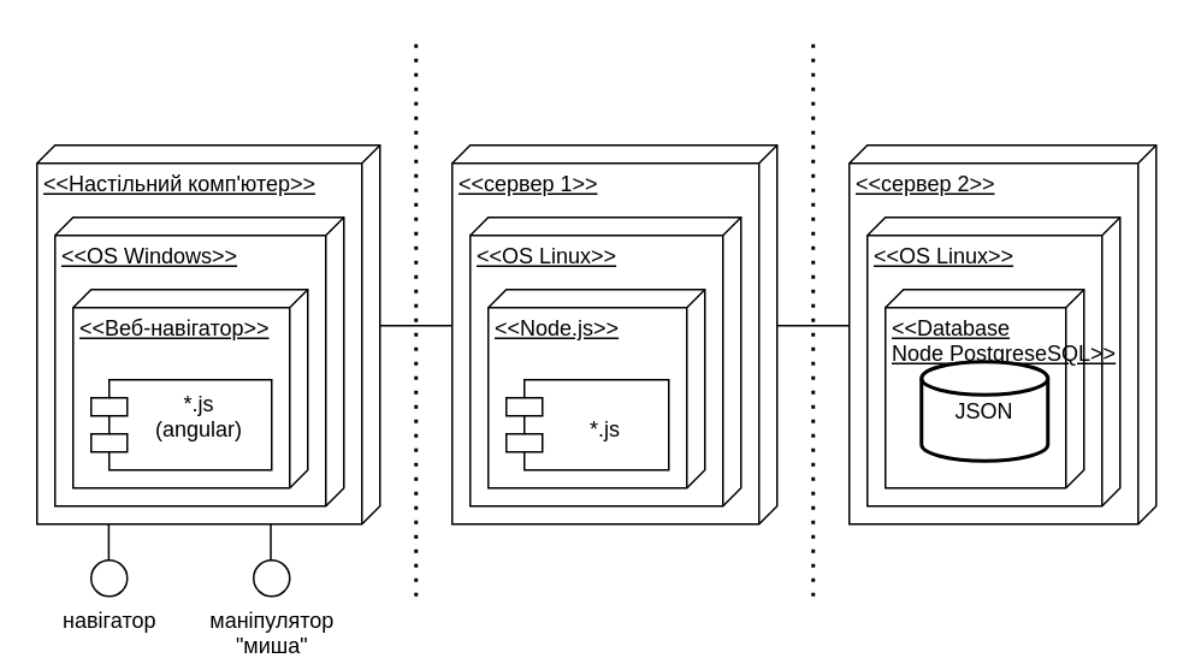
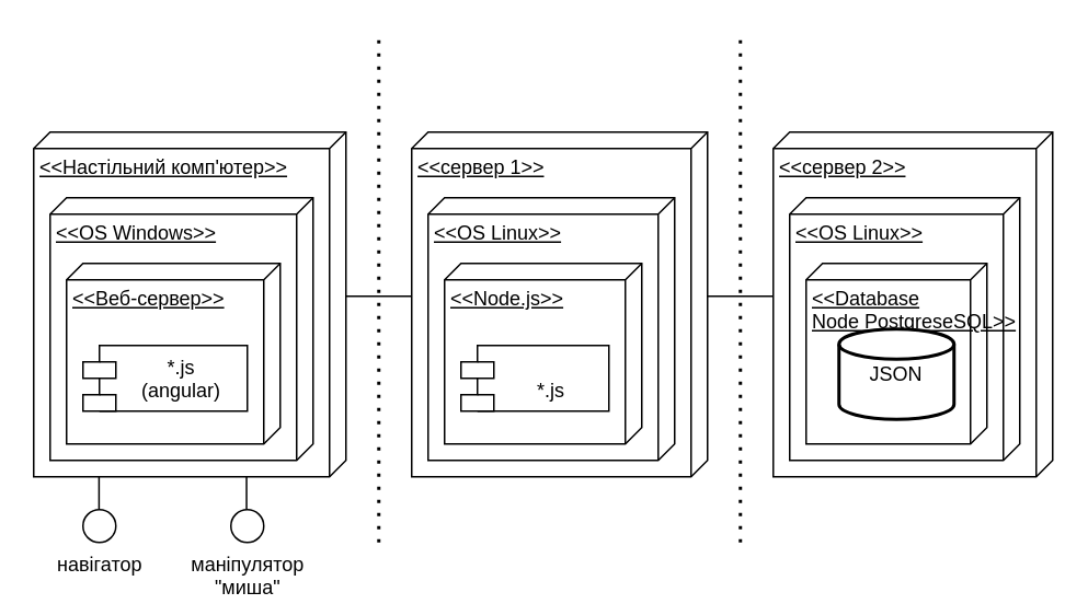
  <mxCell id="0" />
  <mxCell id="1" parent="0" />
  <mxCell id="2" value="&amp;lt;&amp;lt;Настільний комп'ютер&amp;gt;&amp;gt;" style="verticalAlign=top;align=left;spacingTop=8;spacingLeft=2;spacingRight=12;shape=cube;size=10;direction=south;fontStyle=4;html=1;" parent="1" vertex="1"><mxGeometry x="20" y="80" width="190" height="210" as="geometry" /></mxCell>
  <mxCell id="3" value="&amp;lt;&amp;lt;OS Windows&amp;gt;&amp;gt;" style="verticalAlign=top;align=left;spacingTop=8;spacingLeft=2;spacingRight=12;shape=cube;size=10;direction=south;fontStyle=4;html=1;" parent="1" vertex="1"><mxGeometry x="30" y="120" width="160" height="160" as="geometry" /></mxCell>
- <mxCell id="4" value="&amp;lt;&amp;lt;Веб-навігатор&amp;gt;&amp;gt;" style="verticalAlign=top;align=left;spacingTop=8;spacingLeft=2;spacingRight=12;shape=cube;size=10;direction=south;fontStyle=4;html=1;" parent="1" vertex="1"><mxGeometry x="40" y="160" width="130" height="110" as="geometry" /></mxCell>
+ <mxCell id="4" value="&amp;lt;&amp;lt;Веб-сервер&amp;gt;&amp;gt;" style="verticalAlign=top;align=left;spacingTop=8;spacingLeft=2;spacingRight=12;shape=cube;size=10;direction=south;fontStyle=4;html=1;" parent="1" vertex="1"><mxGeometry x="40" y="160" width="130" height="110" as="geometry" /></mxCell>
  <mxCell id="5" value="&amp;lt;&amp;lt;сервер 1&amp;gt;&amp;gt;" style="verticalAlign=top;align=left;spacingTop=8;spacingLeft=2;spacingRight=12;shape=cube;size=10;direction=south;fontStyle=4;html=1;" parent="1" vertex="1"><mxGeometry x="250" y="80" width="180" height="210" as="geometry" /></mxCell>
- <mxCell id="6" value="*.js&#10;(angular)" style="shape=module;align=left;spacingLeft=20;align=center;verticalAlign=top;" parent="1" vertex="1"><mxGeometry x="50" y="210" width="100" height="50" as="geometry" /></mxCell>
+ <mxCell id="6" value="*.js&#10;(angular)" style="shape=module;align=left;spacingLeft=20;align=center;verticalAlign=top;" parent="1" vertex="1"><mxGeometry x="50" y="210" width="100" height="40" as="geometry" /></mxCell>
  <mxCell id="7" value="&amp;lt;&amp;lt;OS Linux&amp;gt;&amp;gt;" style="verticalAlign=top;align=left;spacingTop=8;spacingLeft=2;spacingRight=12;shape=cube;size=10;direction=south;fontStyle=4;html=1;" parent="1" vertex="1"><mxGeometry x="260" y="120" width="150" height="160" as="geometry" /></mxCell>
  <mxCell id="8" value="&amp;lt;&amp;lt;Node.js&amp;gt;&amp;gt;" style="verticalAlign=top;align=left;spacingTop=8;spacingLeft=2;spacingRight=12;shape=cube;size=10;direction=south;fontStyle=4;html=1;" parent="1" vertex="1"><mxGeometry x="270" y="160" width="120" height="110" as="geometry" /></mxCell>
- <mxCell id="9" value="&#10;*.js" style="shape=module;align=left;spacingLeft=20;align=center;verticalAlign=top;" parent="1" vertex="1"><mxGeometry x="280" y="210" width="90" height="50" as="geometry" /></mxCell>
+ <mxCell id="9" value="&#10;*.js" style="shape=module;align=left;spacingLeft=20;align=center;verticalAlign=top;" parent="1" vertex="1"><mxGeometry x="280" y="210" width="90" height="40" as="geometry" /></mxCell>
  <mxCell id="10" value="&amp;lt;&amp;lt;сервер 2&amp;gt;&amp;gt;" style="verticalAlign=top;align=left;spacingTop=8;spacingLeft=2;spacingRight=12;shape=cube;size=10;direction=south;fontStyle=4;html=1;" parent="1" vertex="1"><mxGeometry x="470" y="80" width="170" height="210" as="geometry" /></mxCell>
  <mxCell id="11" value="&amp;lt;&amp;lt;OS Linux&amp;gt;&amp;gt;" style="verticalAlign=top;align=left;spacingTop=8;spacingLeft=2;spacingRight=12;shape=cube;size=10;direction=south;fontStyle=4;html=1;" parent="1" vertex="1"><mxGeometry x="480" y="120" width="140" height="160" as="geometry" /></mxCell>
  <mxCell id="12" value="&amp;lt;&amp;lt;Database &lt;br&gt;Node PostgreseSQL&amp;gt;&amp;gt;" style="verticalAlign=top;align=left;spacingTop=8;spacingLeft=2;spacingRight=12;shape=cube;size=10;direction=south;fontStyle=4;html=1;" parent="1" vertex="1"><mxGeometry x="490" y="160" width="110" height="110" as="geometry" /></mxCell>
  <mxCell id="13" value="JSON" style="strokeWidth=2;html=1;shape=mxgraph.flowchart.database;whiteSpace=wrap;" parent="1" vertex="1"><mxGeometry x="510" y="200" width="70" height="55" as="geometry" /></mxCell>
  <mxCell id="14" value="" style="endArrow=none;dashed=1;html=1;dashPattern=1 3;strokeWidth=2;rounded=0;" parent="1" edge="1"><mxGeometry width="50" height="50" relative="1" as="geometry"><mxPoint x="230" y="330" as="sourcePoint" /><mxPoint x="230" y="20" as="targetPoint" /></mxGeometry></mxCell>
  <mxCell id="15" value="" style="endArrow=none;dashed=1;html=1;dashPattern=1 3;strokeWidth=2;rounded=0;" parent="1" edge="1"><mxGeometry width="50" height="50" relative="1" as="geometry"><mxPoint x="450" y="330" as="sourcePoint" /><mxPoint x="450" y="20" as="targetPoint" /></mxGeometry></mxCell>
  <mxCell id="16" value="" style="endArrow=none;html=1;rounded=0;entryX=0;entryY=0;entryDx=100;entryDy=0;entryPerimeter=0;" parent="1" target="2" edge="1"><mxGeometry width="50" height="50" relative="1" as="geometry"><mxPoint x="250" y="180" as="sourcePoint" /><mxPoint x="330" y="160" as="targetPoint" /></mxGeometry></mxCell>
  <mxCell id="17" value="" style="endArrow=none;html=1;rounded=0;entryX=0;entryY=0;entryDx=100;entryDy=0;entryPerimeter=0;" parent="1" edge="1"><mxGeometry width="50" height="50" relative="1" as="geometry"><mxPoint x="470" y="180" as="sourcePoint" /><mxPoint x="430" y="180" as="targetPoint" /></mxGeometry></mxCell>
  <mxCell id="18" value="" style="endArrow=none;html=1;rounded=0;" parent="1" edge="1"><mxGeometry width="50" height="50" relative="1" as="geometry"><mxPoint x="59.76" y="290" as="sourcePoint" /><mxPoint x="59.76" y="310" as="targetPoint" /></mxGeometry></mxCell>
  <mxCell id="19" value="" style="endArrow=none;html=1;rounded=0;" parent="1" edge="1"><mxGeometry width="50" height="50" relative="1" as="geometry"><mxPoint x="149.52" y="290" as="sourcePoint" /><mxPoint x="149.52" y="310" as="targetPoint" /></mxGeometry></mxCell>
  <mxCell id="20" value="навігатор" style="verticalLabelPosition=bottom;verticalAlign=top;html=1;shape=mxgraph.flowchart.on-page_reference;" parent="1" vertex="1"><mxGeometry x="50" y="310" width="20" height="20" as="geometry" /></mxCell>
  <mxCell id="21" value="маніпулятор&lt;br&gt;&quot;миша&quot;" style="verticalLabelPosition=bottom;verticalAlign=top;html=1;shape=mxgraph.flowchart.on-page_reference;" parent="1" vertex="1"><mxGeometry x="140" y="310" width="20" height="20" as="geometry" /></mxCell>
